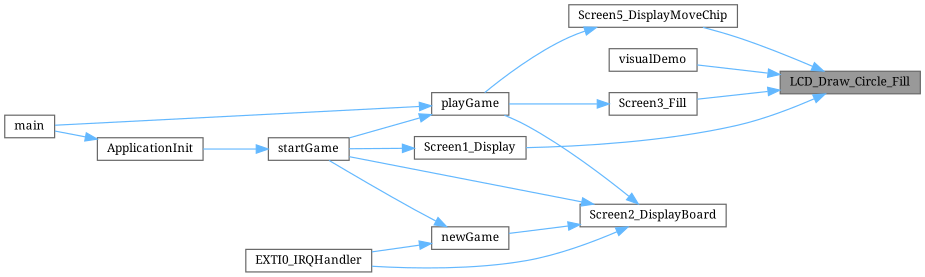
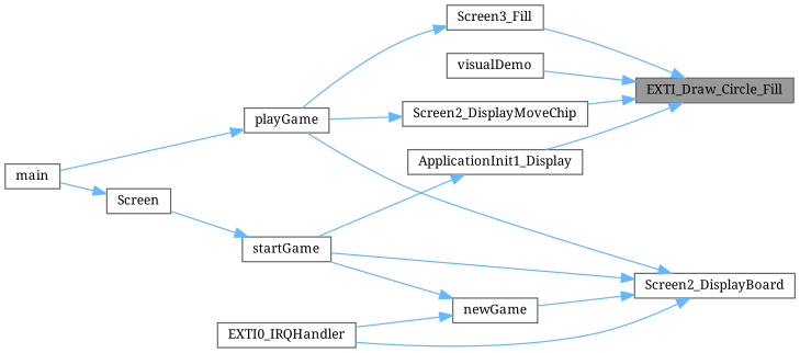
  digraph {
    fontname="Noto Serif"
    rankdir=RL
    node [color=grey40 fillcolor=white fontname="Noto Serif" fontsize=10 shape=box style=filled]
    edge [color=steelblue1 dir=back fontname="Noto Serif" fontsize=10 labelfontname=Helvetica labelfontsize=10 style=solid]
-   n1 [color=gray40 fillcolor=grey60 fontcolor=black height=0.2 label=LCD_Draw_Circle_Fill width=0.4]
-   n2 [height=0.2 label=Screen1_Display width=0.4]
-   n3 [height=0.2 label=Screen5_DisplayMoveChip width=0.4]
+   n1 [color=gray40 fillcolor=grey60 fontcolor=black height=0.2 label=EXTI_Draw_Circle_Fill width=0.4]
+   n2 [height=0.2 label=ApplicationInit1_Display width=0.4]
+   n3 [height=0.2 label=Screen2_DisplayMoveChip width=0.4]
    n4 [height=0.2 label=Screen3_Fill width=0.4]
    n5 [height=0.2 label=visualDemo width=0.4]
    n6 [height=0.2 label=startGame width=0.4]
    n7 [height=0.2 label=Screen2_DisplayBoard width=0.4]
    n8 [height=0.2 label=EXTI0_IRQHandler width=0.4]
    n9 [height=0.2 label=newGame width=0.4]
    n10 [height=0.2 label=playGame width=0.4]
-   n11 [height=0.2 label=ApplicationInit width=0.4]
+   n11 [height=0.2 label=Screen width=0.4]
    n12 [height=0.2 label=main width=0.4]
    n1 -> n2
    n1 -> n3
    n1 -> n4
    n1 -> n5
    n2 -> n6
    n3 -> n10
    n4 -> n10
    n6 -> n11
    n7 -> n6
    n7 -> n8
    n7 -> n9
    n7 -> n10
    n9 -> n6
    n9 -> n8
-   n10 -> n6
    n10 -> n12
    n11 -> n12
  }
